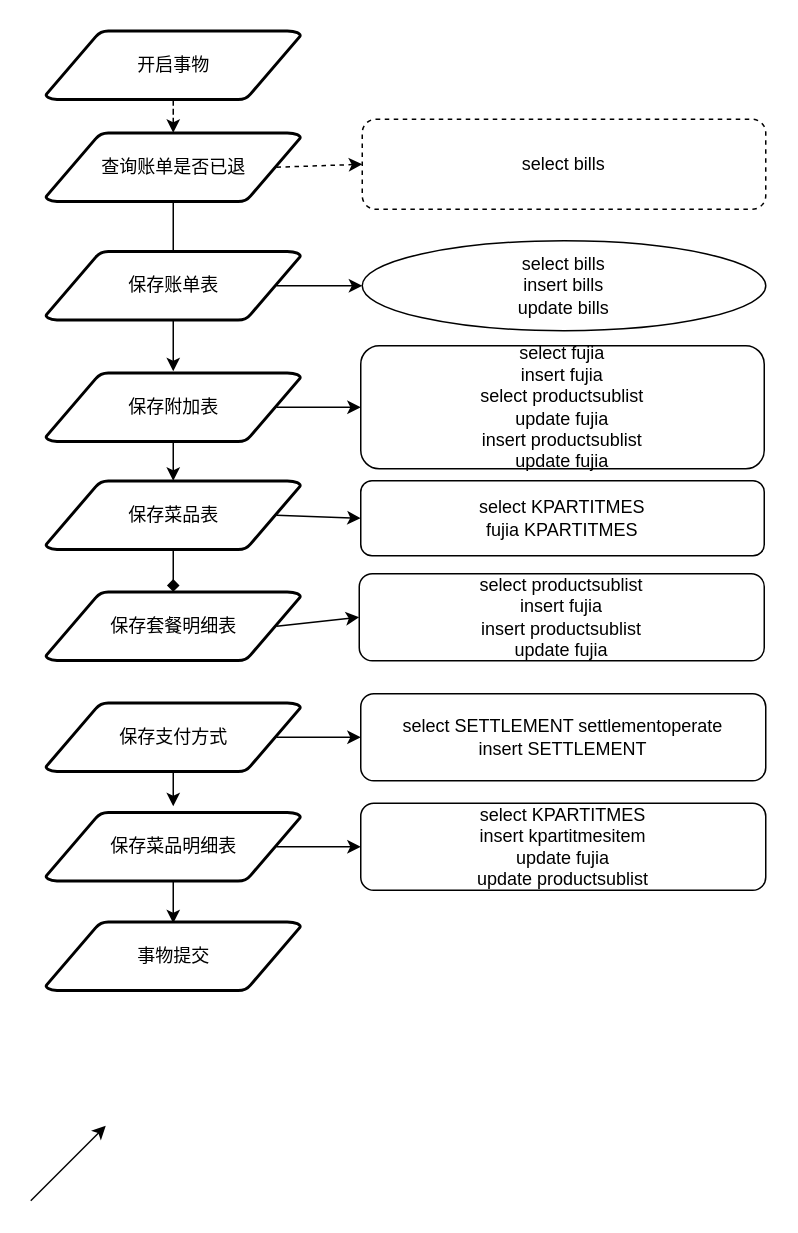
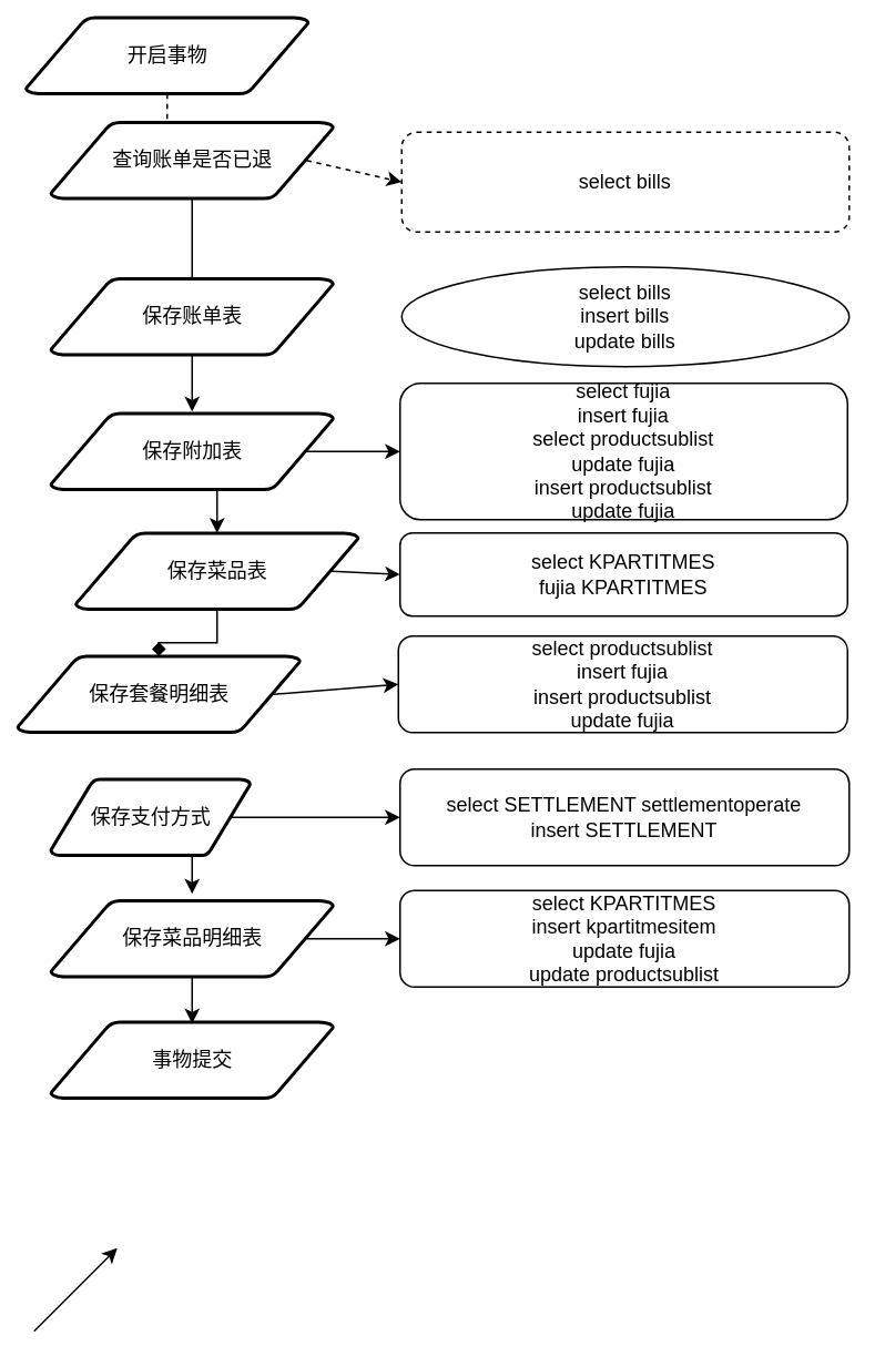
  <mxCell id="0" />
  <mxCell id="1" parent="0" />
  <mxCell id="2" style="edgeStyle=orthogonalEdgeStyle;rounded=0;orthogonalLoop=1;jettySize=auto;html=1;exitX=0.5;exitY=1;exitDx=0;exitDy=0;exitPerimeter=0;dashed=1;" edge="1" parent="1" source="3" target="5"><mxGeometry relative="1" as="geometry" /></mxCell>
- <mxCell id="3" value="开启事物" style="shape=mxgraph.flowchart.data;strokeWidth=2;gradientColor=none;gradientDirection=north;fontStyle=0;html=1;" vertex="1" parent="1"><mxGeometry x="30" y="20" width="170" height="46" as="geometry" /></mxCell>
+ <mxCell id="3" value="开启事物" style="shape=mxgraph.flowchart.data;strokeWidth=2;gradientColor=none;gradientDirection=north;fontStyle=0;html=1;" vertex="1" parent="1"><mxGeometry x="15" y="10" width="170" height="46" as="geometry" /></mxCell>
  <mxCell id="4" style="edgeStyle=orthogonalEdgeStyle;rounded=0;orthogonalLoop=1;jettySize=auto;html=1;exitX=0.5;exitY=1;exitDx=0;exitDy=0;exitPerimeter=0;entryX=0.5;entryY=0;entryDx=0;entryDy=0;entryPerimeter=0;endArrow=none;" edge="1" parent="1" source="5" target="7"><mxGeometry relative="1" as="geometry" /></mxCell>
- <mxCell id="5" value="查询账单是否已退" style="shape=mxgraph.flowchart.data;strokeWidth=2;gradientColor=none;gradientDirection=north;fontStyle=0;html=1;" vertex="1" parent="1"><mxGeometry x="30" y="88" width="170" height="46" as="geometry" /></mxCell>
+ <mxCell id="5" value="查询账单是否已退" style="shape=mxgraph.flowchart.data;strokeWidth=2;gradientColor=none;gradientDirection=north;fontStyle=0;html=1;" vertex="1" parent="1"><mxGeometry x="30" y="73" width="170" height="46" as="geometry" /></mxCell>
  <mxCell id="6" style="edgeStyle=orthogonalEdgeStyle;rounded=0;orthogonalLoop=1;jettySize=auto;html=1;exitX=0.5;exitY=1;exitDx=0;exitDy=0;exitPerimeter=0;" edge="1" parent="1" source="7"><mxGeometry relative="1" as="geometry"><mxPoint x="115" y="247" as="targetPoint" /></mxGeometry></mxCell>
  <mxCell id="7" value="保存账单表" style="shape=mxgraph.flowchart.data;strokeWidth=2;gradientColor=none;gradientDirection=north;fontStyle=0;html=1;" vertex="1" parent="1"><mxGeometry x="30" y="167" width="170" height="46" as="geometry" /></mxCell>
  <mxCell id="8" style="edgeStyle=orthogonalEdgeStyle;rounded=0;orthogonalLoop=1;jettySize=auto;html=1;exitX=0.5;exitY=1;exitDx=0;exitDy=0;exitPerimeter=0;entryX=0.5;entryY=0;entryDx=0;entryDy=0;entryPerimeter=0;" edge="1" parent="1" source="9" target="11"><mxGeometry relative="1" as="geometry" /></mxCell>
  <mxCell id="9" value="保存附加表" style="shape=mxgraph.flowchart.data;strokeWidth=2;gradientColor=none;gradientDirection=north;fontStyle=0;html=1;" vertex="1" parent="1"><mxGeometry x="30" y="248" width="170" height="46" as="geometry" /></mxCell>
  <mxCell id="10" style="edgeStyle=orthogonalEdgeStyle;rounded=0;orthogonalLoop=1;jettySize=auto;html=1;exitX=0.5;exitY=1;exitDx=0;exitDy=0;exitPerimeter=0;entryX=0.5;entryY=0;entryDx=0;entryDy=0;entryPerimeter=0;endArrow=diamond;" edge="1" parent="1" source="11" target="12"><mxGeometry relative="1" as="geometry" /></mxCell>
- <mxCell id="11" value="保存菜品表" style="shape=mxgraph.flowchart.data;strokeWidth=2;gradientColor=none;gradientDirection=north;fontStyle=0;html=1;" vertex="1" parent="1"><mxGeometry x="30" y="320" width="170" height="46" as="geometry" /></mxCell>
- <mxCell id="12" value="保存套餐明细表" style="shape=mxgraph.flowchart.data;strokeWidth=2;gradientColor=none;gradientDirection=north;fontStyle=0;html=1;" vertex="1" parent="1"><mxGeometry x="30" y="394" width="170" height="46" as="geometry" /></mxCell>
+ <mxCell id="11" value="保存菜品表" style="shape=mxgraph.flowchart.data;strokeWidth=2;gradientColor=none;gradientDirection=north;fontStyle=0;html=1;" vertex="1" parent="1"><mxGeometry x="45" y="320" width="170" height="46" as="geometry" /></mxCell>
+ <mxCell id="12" value="保存套餐明细表" style="shape=mxgraph.flowchart.data;strokeWidth=2;gradientColor=none;gradientDirection=north;fontStyle=0;html=1;" vertex="1" parent="1"><mxGeometry x="10" y="394" width="170" height="46" as="geometry" /></mxCell>
  <mxCell id="13" style="edgeStyle=orthogonalEdgeStyle;rounded=0;orthogonalLoop=1;jettySize=auto;html=1;exitX=0.5;exitY=1;exitDx=0;exitDy=0;exitPerimeter=0;" edge="1" parent="1" source="14"><mxGeometry relative="1" as="geometry"><mxPoint x="115" y="537" as="targetPoint" /></mxGeometry></mxCell>
- <mxCell id="14" value="保存支付方式" style="shape=mxgraph.flowchart.data;strokeWidth=2;gradientColor=none;gradientDirection=north;fontStyle=0;html=1;" vertex="1" parent="1"><mxGeometry x="30" y="468" width="170" height="46" as="geometry" /></mxCell>
+ <mxCell id="14" value="保存支付方式" style="shape=mxgraph.flowchart.data;strokeWidth=2;gradientColor=none;gradientDirection=north;fontStyle=0;html=1;" vertex="1" parent="1"><mxGeometry x="30" y="468" width="120" height="46" as="geometry" /></mxCell>
  <mxCell id="15" style="edgeStyle=orthogonalEdgeStyle;rounded=0;orthogonalLoop=1;jettySize=auto;html=1;exitX=0.5;exitY=1;exitDx=0;exitDy=0;exitPerimeter=0;entryX=0.5;entryY=0;entryDx=0;entryDy=0;entryPerimeter=0;" edge="1" parent="1" source="16"><mxGeometry relative="1" as="geometry"><mxPoint x="115" y="615" as="targetPoint" /></mxGeometry></mxCell>
  <mxCell id="16" value="保存菜品明细表" style="shape=mxgraph.flowchart.data;strokeWidth=2;gradientColor=none;gradientDirection=north;fontStyle=0;html=1;" vertex="1" parent="1"><mxGeometry x="30" y="541" width="170" height="46" as="geometry" /></mxCell>
  <mxCell id="17" value="事物提交" style="shape=mxgraph.flowchart.data;strokeWidth=2;gradientColor=none;gradientDirection=north;fontStyle=0;html=1;" vertex="1" parent="1"><mxGeometry x="30" y="614" width="170" height="46" as="geometry" /></mxCell>
  <mxCell id="18" value="select bills" style="rounded=1;whiteSpace=wrap;html=1;dashed=1;" vertex="1" parent="1"><mxGeometry x="241" y="79" width="269" height="60" as="geometry" /></mxCell>
  <mxCell id="19" value="" style="endArrow=classic;html=1;" edge="1" parent="1"><mxGeometry width="50" height="50" relative="1" as="geometry"><mxPoint x="20" y="800" as="sourcePoint" /><mxPoint x="70" y="750" as="targetPoint" /></mxGeometry></mxCell>
  <mxCell id="20" value="select bills&lt;br&gt;insert bills&lt;br&gt;update bills" style="ellipse;whiteSpace=wrap;html=1;" vertex="1" parent="1"><mxGeometry x="241" y="160" width="269" height="60" as="geometry" /></mxCell>
  <mxCell id="21" value="select fujia&lt;br&gt;insert fujia&lt;br&gt;select productsublist&lt;br&gt;update fujia&lt;br&gt;insert productsublist&lt;br&gt;update fujia" style="rounded=1;whiteSpace=wrap;html=1;" vertex="1" parent="1"><mxGeometry x="240" y="230" width="269" height="82" as="geometry" /></mxCell>
  <mxCell id="22" value="select KPARTITMES&lt;br&gt;fujia KPARTITMES" style="rounded=1;whiteSpace=wrap;html=1;" vertex="1" parent="1"><mxGeometry x="240" y="320" width="269" height="50" as="geometry" /></mxCell>
  <mxCell id="23" value="select productsublist&lt;br&gt;insert fujia&lt;br&gt;insert productsublist&lt;br&gt;update fujia" style="rounded=1;whiteSpace=wrap;html=1;" vertex="1" parent="1"><mxGeometry x="239" y="382" width="270" height="58" as="geometry" /></mxCell>
  <mxCell id="24" value="select SETTLEMENT settlementoperate&lt;br&gt;insert SETTLEMENT" style="rounded=1;whiteSpace=wrap;html=1;" vertex="1" parent="1"><mxGeometry x="240" y="462" width="270" height="58" as="geometry" /></mxCell>
  <mxCell id="25" value="select KPARTITMES&lt;br&gt;insert kpartitmesitem&lt;br&gt;update fujia&lt;br&gt;update productsublist" style="rounded=1;whiteSpace=wrap;html=1;" vertex="1" parent="1"><mxGeometry x="240" y="535" width="270" height="58" as="geometry" /></mxCell>
  <mxCell id="26" value="" style="endArrow=classic;html=1;exitX=0.905;exitY=0.5;exitDx=0;exitDy=0;exitPerimeter=0;entryX=0;entryY=0.5;entryDx=0;entryDy=0;dashed=1;" edge="1" parent="1" source="5" target="18"><mxGeometry width="50" height="50" relative="1" as="geometry"><mxPoint x="690" y="160" as="sourcePoint" /><mxPoint x="210" y="130" as="targetPoint" /></mxGeometry></mxCell>
- <mxCell id="27" value="" style="endArrow=classic;html=1;exitX=0.905;exitY=0.5;exitDx=0;exitDy=0;exitPerimeter=0;entryX=0;entryY=0.5;entryDx=0;entryDy=0;" edge="1" parent="1" source="7" target="20"><mxGeometry width="50" height="50" relative="1" as="geometry"><mxPoint x="193.85" y="121" as="sourcePoint" /><mxPoint x="251" y="119" as="targetPoint" /></mxGeometry></mxCell>
  <mxCell id="28" value="" style="endArrow=classic;html=1;exitX=0.905;exitY=0.5;exitDx=0;exitDy=0;exitPerimeter=0;entryX=0;entryY=0.5;entryDx=0;entryDy=0;" edge="1" parent="1" source="9" target="21"><mxGeometry width="50" height="50" relative="1" as="geometry"><mxPoint x="203.85" y="131" as="sourcePoint" /><mxPoint x="261" y="129" as="targetPoint" /></mxGeometry></mxCell>
  <mxCell id="29" value="" style="endArrow=classic;html=1;exitX=0.905;exitY=0.5;exitDx=0;exitDy=0;exitPerimeter=0;entryX=0;entryY=0.5;entryDx=0;entryDy=0;" edge="1" parent="1" source="11" target="22"><mxGeometry width="50" height="50" relative="1" as="geometry"><mxPoint x="213.85" y="141" as="sourcePoint" /><mxPoint x="271" y="139" as="targetPoint" /></mxGeometry></mxCell>
  <mxCell id="30" value="" style="endArrow=classic;html=1;exitX=0.905;exitY=0.5;exitDx=0;exitDy=0;exitPerimeter=0;entryX=0;entryY=0.5;entryDx=0;entryDy=0;" edge="1" parent="1" source="12" target="23"><mxGeometry width="50" height="50" relative="1" as="geometry"><mxPoint x="223.85" y="151" as="sourcePoint" /><mxPoint x="281" y="149" as="targetPoint" /></mxGeometry></mxCell>
  <mxCell id="31" value="" style="endArrow=classic;html=1;exitX=0.905;exitY=0.5;exitDx=0;exitDy=0;exitPerimeter=0;entryX=0;entryY=0.5;entryDx=0;entryDy=0;" edge="1" parent="1" source="14" target="24"><mxGeometry width="50" height="50" relative="1" as="geometry"><mxPoint x="233.85" y="161" as="sourcePoint" /><mxPoint x="291" y="159" as="targetPoint" /></mxGeometry></mxCell>
  <mxCell id="32" value="" style="endArrow=classic;html=1;exitX=0.905;exitY=0.5;exitDx=0;exitDy=0;exitPerimeter=0;entryX=0;entryY=0.5;entryDx=0;entryDy=0;" edge="1" parent="1" source="16" target="25"><mxGeometry width="50" height="50" relative="1" as="geometry"><mxPoint x="243.85" y="171" as="sourcePoint" /><mxPoint x="301" y="169" as="targetPoint" /></mxGeometry></mxCell>
